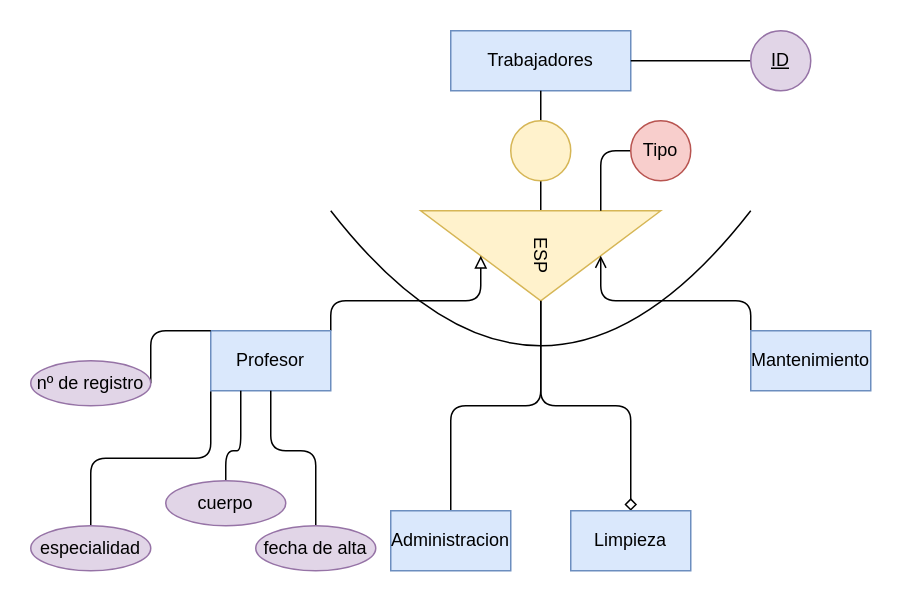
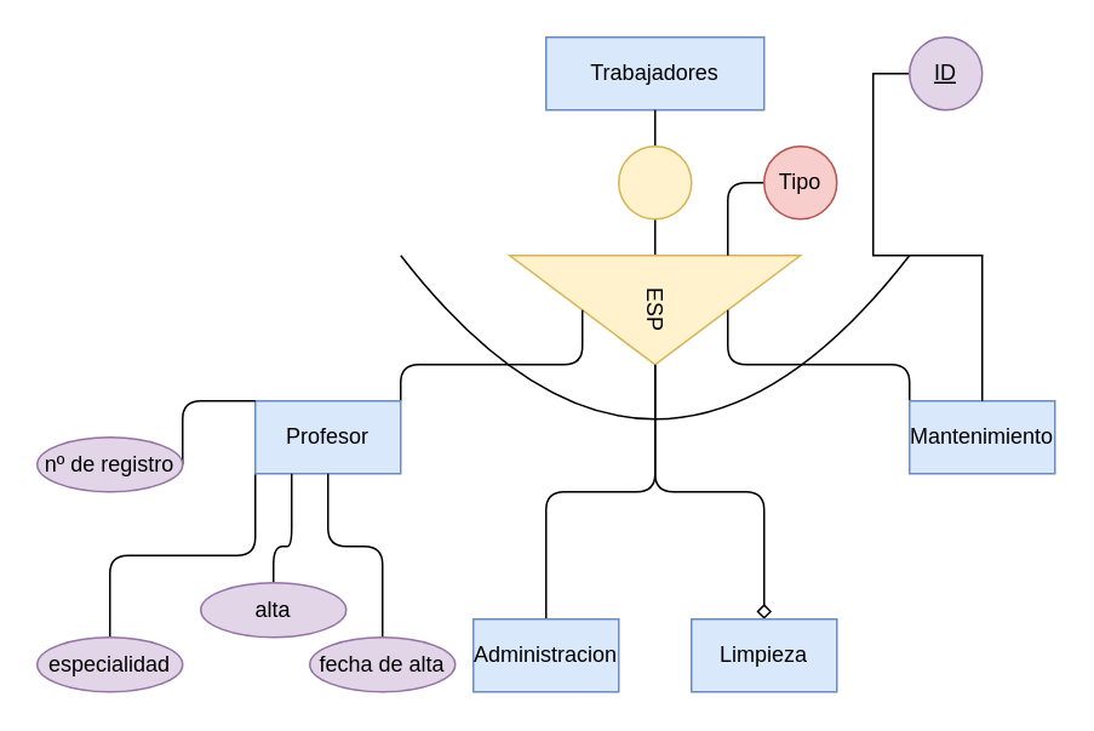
  <mxCell id="0" />
  <mxCell id="1" parent="0" />
  <mxCell id="2" style="edgeStyle=orthogonalEdgeStyle;rounded=0;orthogonalLoop=1;jettySize=auto;html=1;exitX=0.5;exitY=1;exitDx=0;exitDy=0;endArrow=none;endFill=0;" edge="1" parent="1" source="27" target="5"><mxGeometry relative="1" as="geometry" /></mxCell>
  <mxCell id="3" value="Trabajadores" style="whiteSpace=wrap;html=1;fillColor=#dae8fc;strokeColor=#6c8ebf;" vertex="1" parent="1"><mxGeometry x="300" y="20" width="120" height="40" as="geometry" /></mxCell>
  <mxCell id="4" value="" style="edgeStyle=orthogonalEdgeStyle;rounded=1;orthogonalLoop=1;jettySize=auto;html=1;endArrow=diamond;endFill=0;" edge="1" parent="1" source="5" target="11"><mxGeometry relative="1" as="geometry" /></mxCell>
  <mxCell id="5" value="ESP" style="triangle;whiteSpace=wrap;html=1;rotation=90;fillColor=#fff2cc;strokeColor=#d6b656;" vertex="1" parent="1"><mxGeometry x="330" y="90" width="60" height="160" as="geometry" /></mxCell>
- <mxCell id="6" style="edgeStyle=orthogonalEdgeStyle;rounded=1;orthogonalLoop=1;jettySize=auto;html=1;exitX=1;exitY=0;exitDx=0;exitDy=0;entryX=0.5;entryY=1;entryDx=0;entryDy=0;endArrow=block;endFill=0;" edge="1" parent="1" source="8" target="5"><mxGeometry relative="1" as="geometry"><Array as="points"><mxPoint x="220" y="200" /><mxPoint x="320" y="200" /></Array></mxGeometry></mxCell>
+ <mxCell id="6" style="edgeStyle=orthogonalEdgeStyle;rounded=1;orthogonalLoop=1;jettySize=auto;html=1;exitX=1;exitY=0;exitDx=0;exitDy=0;entryX=0.5;entryY=1;entryDx=0;entryDy=0;endArrow=none;endFill=0;" edge="1" parent="1" source="8" target="5"><mxGeometry relative="1" as="geometry"><Array as="points"><mxPoint x="220" y="200" /><mxPoint x="320" y="200" /></Array></mxGeometry></mxCell>
  <mxCell id="7" style="edgeStyle=orthogonalEdgeStyle;rounded=1;orthogonalLoop=1;jettySize=auto;html=1;exitX=0;exitY=1;exitDx=0;exitDy=0;endArrow=none;endFill=0;" edge="1" parent="1" source="8" target="17"><mxGeometry relative="1" as="geometry" /></mxCell>
  <mxCell id="8" value="Profesor" style="rounded=0;whiteSpace=wrap;html=1;fillColor=#dae8fc;strokeColor=#6c8ebf;" vertex="1" parent="1"><mxGeometry x="140" y="220" width="80" height="40" as="geometry" /></mxCell>
  <mxCell id="9" style="edgeStyle=orthogonalEdgeStyle;rounded=1;orthogonalLoop=1;jettySize=auto;html=1;exitX=0.5;exitY=0;exitDx=0;exitDy=0;endArrow=none;endFill=0;" edge="1" parent="1" source="10" target="5"><mxGeometry relative="1" as="geometry" /></mxCell>
  <mxCell id="10" value="Administracion" style="rounded=0;whiteSpace=wrap;html=1;fillColor=#dae8fc;strokeColor=#6c8ebf;" vertex="1" parent="1"><mxGeometry x="260" y="340" width="80" height="40" as="geometry" /></mxCell>
  <mxCell id="11" value="Limpieza" style="rounded=0;whiteSpace=wrap;html=1;fillColor=#dae8fc;strokeColor=#6c8ebf;" vertex="1" parent="1"><mxGeometry x="380" y="340" width="80" height="40" as="geometry" /></mxCell>
- <mxCell id="12" style="edgeStyle=orthogonalEdgeStyle;rounded=1;orthogonalLoop=1;jettySize=auto;html=1;exitX=0;exitY=0;exitDx=0;exitDy=0;entryX=0.5;entryY=0;entryDx=0;entryDy=0;endArrow=open;endFill=0;" edge="1" parent="1" source="13" target="5"><mxGeometry relative="1" as="geometry"><Array as="points"><mxPoint x="500" y="200" /><mxPoint x="400" y="200" /></Array></mxGeometry></mxCell>
+ <mxCell id="12" style="edgeStyle=orthogonalEdgeStyle;rounded=1;orthogonalLoop=1;jettySize=auto;html=1;exitX=0;exitY=0;exitDx=0;exitDy=0;entryX=0.5;entryY=0;entryDx=0;entryDy=0;endArrow=none;endFill=0;" edge="1" parent="1" source="13" target="5"><mxGeometry relative="1" as="geometry"><Array as="points"><mxPoint x="500" y="200" /><mxPoint x="400" y="200" /></Array></mxGeometry></mxCell>
  <mxCell id="13" value="Mantenimiento" style="rounded=0;whiteSpace=wrap;html=1;fillColor=#dae8fc;strokeColor=#6c8ebf;" vertex="1" parent="1"><mxGeometry x="500" y="220" width="80" height="40" as="geometry" /></mxCell>
  <mxCell id="14" value="" style="endArrow=none;html=1;curved=1;" edge="1" parent="1"><mxGeometry width="50" height="50" relative="1" as="geometry"><mxPoint x="220" y="140" as="sourcePoint" /><mxPoint x="500" y="140" as="targetPoint" /><Array as="points"><mxPoint x="360" y="320" /></Array></mxGeometry></mxCell>
  <mxCell id="15" style="edgeStyle=orthogonalEdgeStyle;rounded=1;orthogonalLoop=1;jettySize=auto;html=1;exitX=1;exitY=0.5;exitDx=0;exitDy=0;entryX=0;entryY=0;entryDx=0;entryDy=0;endArrow=none;endFill=0;" edge="1" parent="1" source="16" target="8"><mxGeometry relative="1" as="geometry"><Array as="points"><mxPoint x="130" y="220" /><mxPoint x="130" y="220" /></Array></mxGeometry></mxCell>
  <mxCell id="16" value="nº de registro" style="ellipse;whiteSpace=wrap;html=1;fillColor=#e1d5e7;strokeColor=#9673a6;" vertex="1" parent="1"><mxGeometry x="20" y="240" width="80" height="30" as="geometry" /></mxCell>
  <mxCell id="17" value="especialidad" style="ellipse;whiteSpace=wrap;html=1;fillColor=#e1d5e7;strokeColor=#9673a6;" vertex="1" parent="1"><mxGeometry x="20" y="350" width="80" height="30" as="geometry" /></mxCell>
  <mxCell id="18" style="edgeStyle=orthogonalEdgeStyle;rounded=1;orthogonalLoop=1;jettySize=auto;html=1;exitX=0.5;exitY=0;exitDx=0;exitDy=0;entryX=0.25;entryY=1;entryDx=0;entryDy=0;endArrow=none;endFill=0;" edge="1" parent="1" source="19" target="8"><mxGeometry relative="1" as="geometry"><Array as="points"><mxPoint x="150" y="300" /><mxPoint x="160" y="300" /></Array></mxGeometry></mxCell>
- <mxCell id="19" value="cuerpo" style="ellipse;whiteSpace=wrap;html=1;fillColor=#e1d5e7;strokeColor=#9673a6;" vertex="1" parent="1"><mxGeometry x="110" y="320" width="80" height="30" as="geometry" /></mxCell>
+ <mxCell id="19" value="alta" style="ellipse;whiteSpace=wrap;html=1;fillColor=#e1d5e7;strokeColor=#9673a6;" vertex="1" parent="1"><mxGeometry x="110" y="320" width="80" height="30" as="geometry" /></mxCell>
  <mxCell id="20" style="edgeStyle=orthogonalEdgeStyle;rounded=1;orthogonalLoop=1;jettySize=auto;html=1;exitX=0.5;exitY=0;exitDx=0;exitDy=0;entryX=0.5;entryY=1;entryDx=0;entryDy=0;endArrow=none;endFill=0;" edge="1" parent="1" source="21" target="8"><mxGeometry relative="1" as="geometry"><Array as="points"><mxPoint x="210" y="300" /><mxPoint x="180" y="300" /></Array></mxGeometry></mxCell>
  <mxCell id="21" value="fecha de alta" style="ellipse;whiteSpace=wrap;html=1;fillColor=#e1d5e7;strokeColor=#9673a6;" vertex="1" parent="1"><mxGeometry x="170" y="350" width="80" height="30" as="geometry" /></mxCell>
- <mxCell id="22" style="edgeStyle=orthogonalEdgeStyle;rounded=0;orthogonalLoop=1;jettySize=auto;html=1;exitX=0;exitY=0.5;exitDx=0;exitDy=0;entryX=1;entryY=0.5;entryDx=0;entryDy=0;endArrow=none;endFill=0;" edge="1" parent="1" source="23" target="3"><mxGeometry relative="1" as="geometry" /></mxCell>
+ <mxCell id="22" style="edgeStyle=orthogonalEdgeStyle;rounded=0;orthogonalLoop=1;jettySize=auto;html=1;exitX=0;exitY=0.5;exitDx=0;exitDy=0;endArrow=none;endFill=0;" edge="1" parent="1" source="23" target="13"><mxGeometry relative="1" as="geometry" /></mxCell>
  <mxCell id="23" value="&lt;u&gt;ID&lt;/u&gt;" style="ellipse;whiteSpace=wrap;html=1;fillColor=#e1d5e7;strokeColor=#9673a6;" vertex="1" parent="1"><mxGeometry x="500" y="20" width="40" height="40" as="geometry" /></mxCell>
  <mxCell id="24" style="edgeStyle=orthogonalEdgeStyle;rounded=1;orthogonalLoop=1;jettySize=auto;html=1;exitX=0;exitY=0.5;exitDx=0;exitDy=0;entryX=0;entryY=0.25;entryDx=0;entryDy=0;endArrow=none;endFill=0;" edge="1" parent="1" source="25" target="5"><mxGeometry relative="1" as="geometry" /></mxCell>
  <mxCell id="25" value="Tipo" style="ellipse;whiteSpace=wrap;html=1;fillColor=#f8cecc;strokeColor=#b85450;" vertex="1" parent="1"><mxGeometry x="420" y="80" width="40" height="40" as="geometry" /></mxCell>
  <mxCell id="26" value="" style="edgeStyle=orthogonalEdgeStyle;rounded=0;orthogonalLoop=1;jettySize=auto;html=1;exitX=0.5;exitY=1;exitDx=0;exitDy=0;endArrow=none;endFill=0;" edge="1" parent="1" source="3" target="27"><mxGeometry relative="1" as="geometry"><mxPoint x="360" y="60" as="sourcePoint" /><mxPoint x="360" y="140" as="targetPoint" /></mxGeometry></mxCell>
  <mxCell id="27" value="" style="ellipse;whiteSpace=wrap;html=1;fillColor=#fff2cc;strokeColor=#d6b656;" vertex="1" parent="1"><mxGeometry x="340" y="80" width="40" height="40" as="geometry" /></mxCell>
